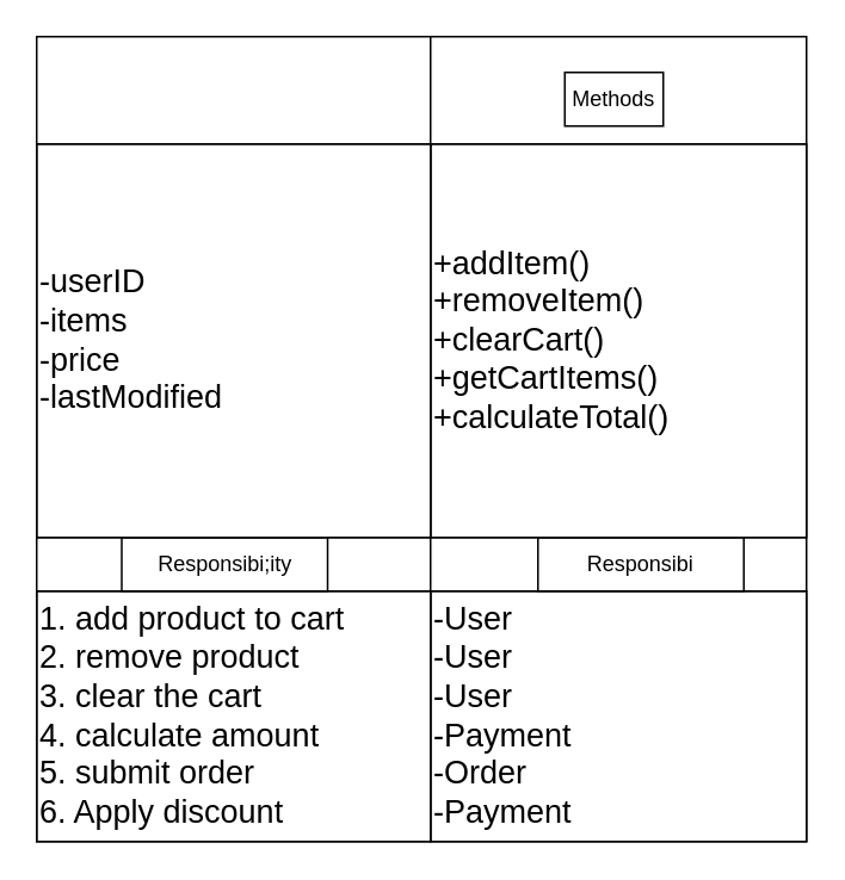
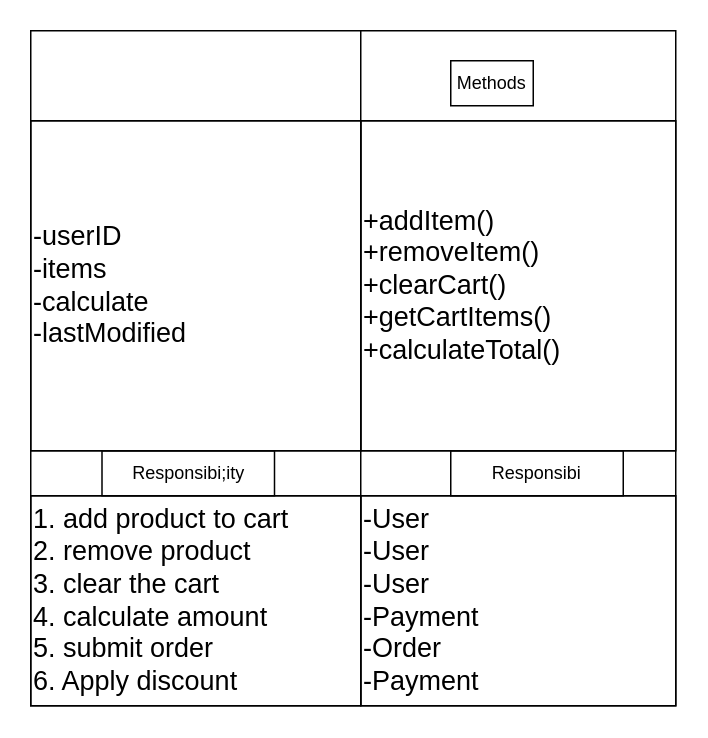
  <mxCell id="0" />
  <mxCell id="1" parent="0" />
  <mxCell id="2" value="" style="shape=internalStorage;whiteSpace=wrap;html=1;backgroundOutline=1;dx=220;dy=60;fillColor=none;strokeColor=#000000;fontColor=#000000;" parent="1" vertex="1"><mxGeometry x="20" y="20" width="430" height="450" as="geometry" /></mxCell>
- <mxCell id="3" value="Methods" style="text;html=1;strokeColor=#000000;fillColor=none;align=center;verticalAlign=middle;whiteSpace=wrap;rounded=0;fontColor=#000000;" parent="1" vertex="1"><mxGeometry x="315" y="40" width="55" height="30" as="geometry" /></mxCell>
+ <mxCell id="3" value="Methods" style="text;html=1;strokeColor=#000000;fillColor=none;align=center;verticalAlign=middle;whiteSpace=wrap;rounded=0;fontColor=#000000;" parent="1" vertex="1"><mxGeometry x="300" y="40" width="55" height="30" as="geometry" /></mxCell>
  <mxCell id="4" value="" style="endArrow=none;html=1;fillColor=none;strokeColor=#000000;fontColor=#000000;" parent="1" target="2" edge="1"><mxGeometry width="50" height="50" relative="1" as="geometry"><mxPoint x="20" y="300" as="sourcePoint" /><mxPoint x="70" y="250" as="targetPoint" /><Array as="points"><mxPoint x="450" y="300" /></Array></mxGeometry></mxCell>
  <mxCell id="5" value="" style="endArrow=none;html=1;fillColor=none;strokeColor=#000000;fontColor=#000000;" parent="1" edge="1"><mxGeometry width="50" height="50" relative="1" as="geometry"><mxPoint x="20" y="330" as="sourcePoint" /><mxPoint x="450" y="330" as="targetPoint" /><Array as="points"><mxPoint x="450" y="330" /></Array></mxGeometry></mxCell>
  <mxCell id="6" value="Responsibi;ity" style="text;html=1;strokeColor=#000000;fillColor=none;align=center;verticalAlign=middle;whiteSpace=wrap;rounded=0;fontColor=#000000;" parent="1" vertex="1"><mxGeometry x="67.5" y="300" width="115" height="30" as="geometry" /></mxCell>
  <mxCell id="7" value="Responsibi" style="text;html=1;strokeColor=#000000;fillColor=none;align=center;verticalAlign=middle;whiteSpace=wrap;rounded=0;fontColor=#000000;" parent="1" vertex="1"><mxGeometry x="300" y="300" width="115" height="30" as="geometry" /></mxCell>
- <mxCell id="8" value="&lt;font style=&quot;font-size: 18px;&quot;&gt;-userID&lt;br&gt;-items&lt;br&gt;-price&lt;br&gt;-lastModified&lt;br&gt;&lt;/font&gt;" style="text;html=1;strokeColor=#000000;fillColor=none;align=left;verticalAlign=middle;whiteSpace=wrap;rounded=0;fontColor=#000000;" parent="1" vertex="1"><mxGeometry x="20" y="80" width="220" height="220" as="geometry" /></mxCell>
+ <mxCell id="8" value="&lt;font style=&quot;font-size: 18px;&quot;&gt;-userID&lt;br&gt;-items&lt;br&gt;-calculate&lt;br&gt;-lastModified&lt;br&gt;&lt;/font&gt;" style="text;html=1;strokeColor=#000000;fillColor=none;align=left;verticalAlign=middle;whiteSpace=wrap;rounded=0;fontColor=#000000;" parent="1" vertex="1"><mxGeometry x="20" y="80" width="220" height="220" as="geometry" /></mxCell>
  <mxCell id="9" value="&lt;font style=&quot;font-size: 18px;&quot;&gt;+addItem()&lt;br&gt;+removeItem()&lt;br&gt;+clearCart()&lt;br&gt;+getCartItems()&lt;br&gt;+calculateTotal()&lt;br&gt;&lt;/font&gt;" style="text;html=1;strokeColor=#000000;fillColor=none;align=left;verticalAlign=middle;whiteSpace=wrap;rounded=0;fontColor=#000000;" parent="1" vertex="1"><mxGeometry x="240" y="80" width="210" height="220" as="geometry" /></mxCell>
  <mxCell id="10" value="&lt;font style=&quot;font-size: 18px;&quot;&gt;1. add product to cart&lt;br&gt;2. remove product&lt;br&gt;3. clear the cart&lt;br&gt;4. calculate amount&lt;br&gt;5. submit order&lt;br&gt;6. Apply discount&lt;br&gt;&lt;/font&gt;" style="text;html=1;strokeColor=#000000;fillColor=none;align=left;verticalAlign=middle;whiteSpace=wrap;rounded=0;fontColor=#000000;" parent="1" vertex="1"><mxGeometry x="20" y="330" width="220" height="140" as="geometry" /></mxCell>
  <mxCell id="11" value="&lt;font style=&quot;font-size: 18px;&quot;&gt;-User&lt;br&gt;-User&lt;br&gt;-User&lt;br&gt;-Payment&lt;br&gt;-Order&lt;br&gt;-Payment&lt;br&gt;&lt;/font&gt;" style="text;html=1;strokeColor=#000000;fillColor=none;align=left;verticalAlign=middle;whiteSpace=wrap;rounded=0;fontColor=#000000;" parent="1" vertex="1"><mxGeometry x="240" y="330" width="210" height="140" as="geometry" /></mxCell>
